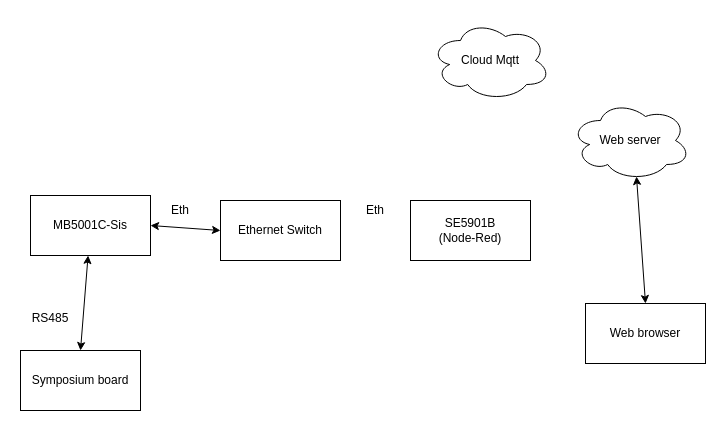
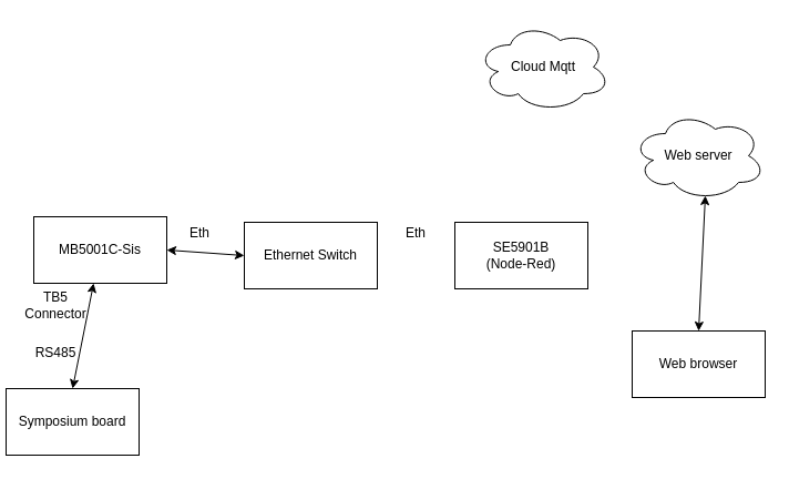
  <mxCell id="0" />
  <mxCell id="1" parent="0" />
  <mxCell id="2" value="MB5001C-Sis" style="rounded=0;whiteSpace=wrap;html=1;" vertex="1" parent="1"><mxGeometry x="30" y="195" width="120" height="60" as="geometry" /></mxCell>
  <mxCell id="3" value="Ethernet Switch" style="rounded=0;whiteSpace=wrap;html=1;" vertex="1" parent="1"><mxGeometry x="220" y="200" width="120" height="60" as="geometry" /></mxCell>
  <mxCell id="4" value="SE5901B&lt;br&gt;(Node-Red)" style="rounded=0;whiteSpace=wrap;html=1;" vertex="1" parent="1"><mxGeometry x="410" y="200" width="120" height="60" as="geometry" /></mxCell>
- <mxCell id="5" value="Symposium board" style="rounded=0;whiteSpace=wrap;html=1;" vertex="1" parent="1"><mxGeometry x="20" y="350" width="120" height="60" as="geometry" /></mxCell>
+ <mxCell id="5" value="Symposium board" style="rounded=0;whiteSpace=wrap;html=1;" vertex="1" parent="1"><mxGeometry x="5" y="350" width="120" height="60" as="geometry" /></mxCell>
  <mxCell id="6" value="" style="endArrow=classic;startArrow=classic;html=1;exitX=0.5;exitY=0;exitDx=0;exitDy=0;" edge="1" parent="1" source="5" target="2"><mxGeometry width="50" height="50" relative="1" as="geometry"><mxPoint x="180" y="340" as="sourcePoint" /><mxPoint x="230" y="290" as="targetPoint" /></mxGeometry></mxCell>
  <mxCell id="7" value="RS485" style="text;html=1;strokeColor=none;fillColor=none;align=center;verticalAlign=middle;whiteSpace=wrap;rounded=0;" vertex="1" parent="1"><mxGeometry x="30" y="307.5" width="40" height="20" as="geometry" /></mxCell>
+ <mxCell id="8" value="TB5 Connector" style="text;html=1;strokeColor=none;fillColor=none;align=center;verticalAlign=middle;whiteSpace=wrap;rounded=0;" vertex="1" parent="1"><mxGeometry x="30" y="265" width="40" height="20" as="geometry" /></mxCell>
  <mxCell id="9" value="" style="endArrow=classic;startArrow=classic;html=1;exitX=1;exitY=0.5;exitDx=0;exitDy=0;entryX=0;entryY=0.5;entryDx=0;entryDy=0;" edge="1" parent="1" source="2" target="3"><mxGeometry width="50" height="50" relative="1" as="geometry"><mxPoint x="150" y="120" as="sourcePoint" /><mxPoint x="200" y="70" as="targetPoint" /></mxGeometry></mxCell>
  <mxCell id="10" value="Eth" style="text;html=1;strokeColor=none;fillColor=none;align=center;verticalAlign=middle;whiteSpace=wrap;rounded=0;" vertex="1" parent="1"><mxGeometry x="160" y="200" width="40" height="20" as="geometry" /></mxCell>
  <mxCell id="11" value="Eth" style="text;html=1;strokeColor=none;fillColor=none;align=center;verticalAlign=middle;whiteSpace=wrap;rounded=0;" vertex="1" parent="1"><mxGeometry x="355" y="200" width="40" height="20" as="geometry" /></mxCell>
  <mxCell id="12" value="Cloud Mqtt" style="ellipse;shape=cloud;whiteSpace=wrap;html=1;" vertex="1" parent="1"><mxGeometry x="430" y="20" width="120" height="80" as="geometry" /></mxCell>
  <mxCell id="13" value="Web server" style="ellipse;shape=cloud;whiteSpace=wrap;html=1;" vertex="1" parent="1"><mxGeometry x="570" y="100" width="120" height="80" as="geometry" /></mxCell>
  <mxCell id="14" value="" style="endArrow=classic;startArrow=classic;html=1;entryX=0.55;entryY=0.95;entryDx=0;entryDy=0;entryPerimeter=0;exitX=0.5;exitY=0;exitDx=0;exitDy=0;" edge="1" parent="1" source="15" target="13"><mxGeometry width="50" height="50" relative="1" as="geometry"><mxPoint x="636" y="240" as="sourcePoint" /><mxPoint x="690" y="230" as="targetPoint" /></mxGeometry></mxCell>
- <mxCell id="15" value="Web browser" style="rounded=0;whiteSpace=wrap;html=1;" vertex="1" parent="1"><mxGeometry x="585" y="303" width="120" height="60" as="geometry" /></mxCell>
+ <mxCell id="15" value="Web browser" style="rounded=0;whiteSpace=wrap;html=1;" vertex="1" parent="1"><mxGeometry x="570" y="298" width="120" height="60" as="geometry" /></mxCell>
